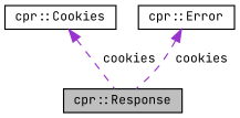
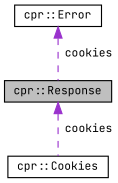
  digraph {
    fontname="JetBrains Mono"
    node [color=black fillcolor=white fontname="JetBrains Mono" fontsize=10 shape=record style=filled]
    edge [color=darkorchid3 dir=back fontname="JetBrains Mono" fontsize=10 labelfontname=Helvetica labelfontsize=10 style=dashed]
    n1 [fillcolor=grey75 fontcolor=black height=0.2 label="cpr::Response" width=0.4]
    n2 [height=0.2 label="cpr::Cookies" width=0.4]
    n3 [height=0.2 label="cpr::Error" width=0.4]
-   n2 -> n1 [label=" cookies"]
+   n1 -> n2 [label=" cookies"]
    n3 -> n1 [label=" cookies"]
  }
